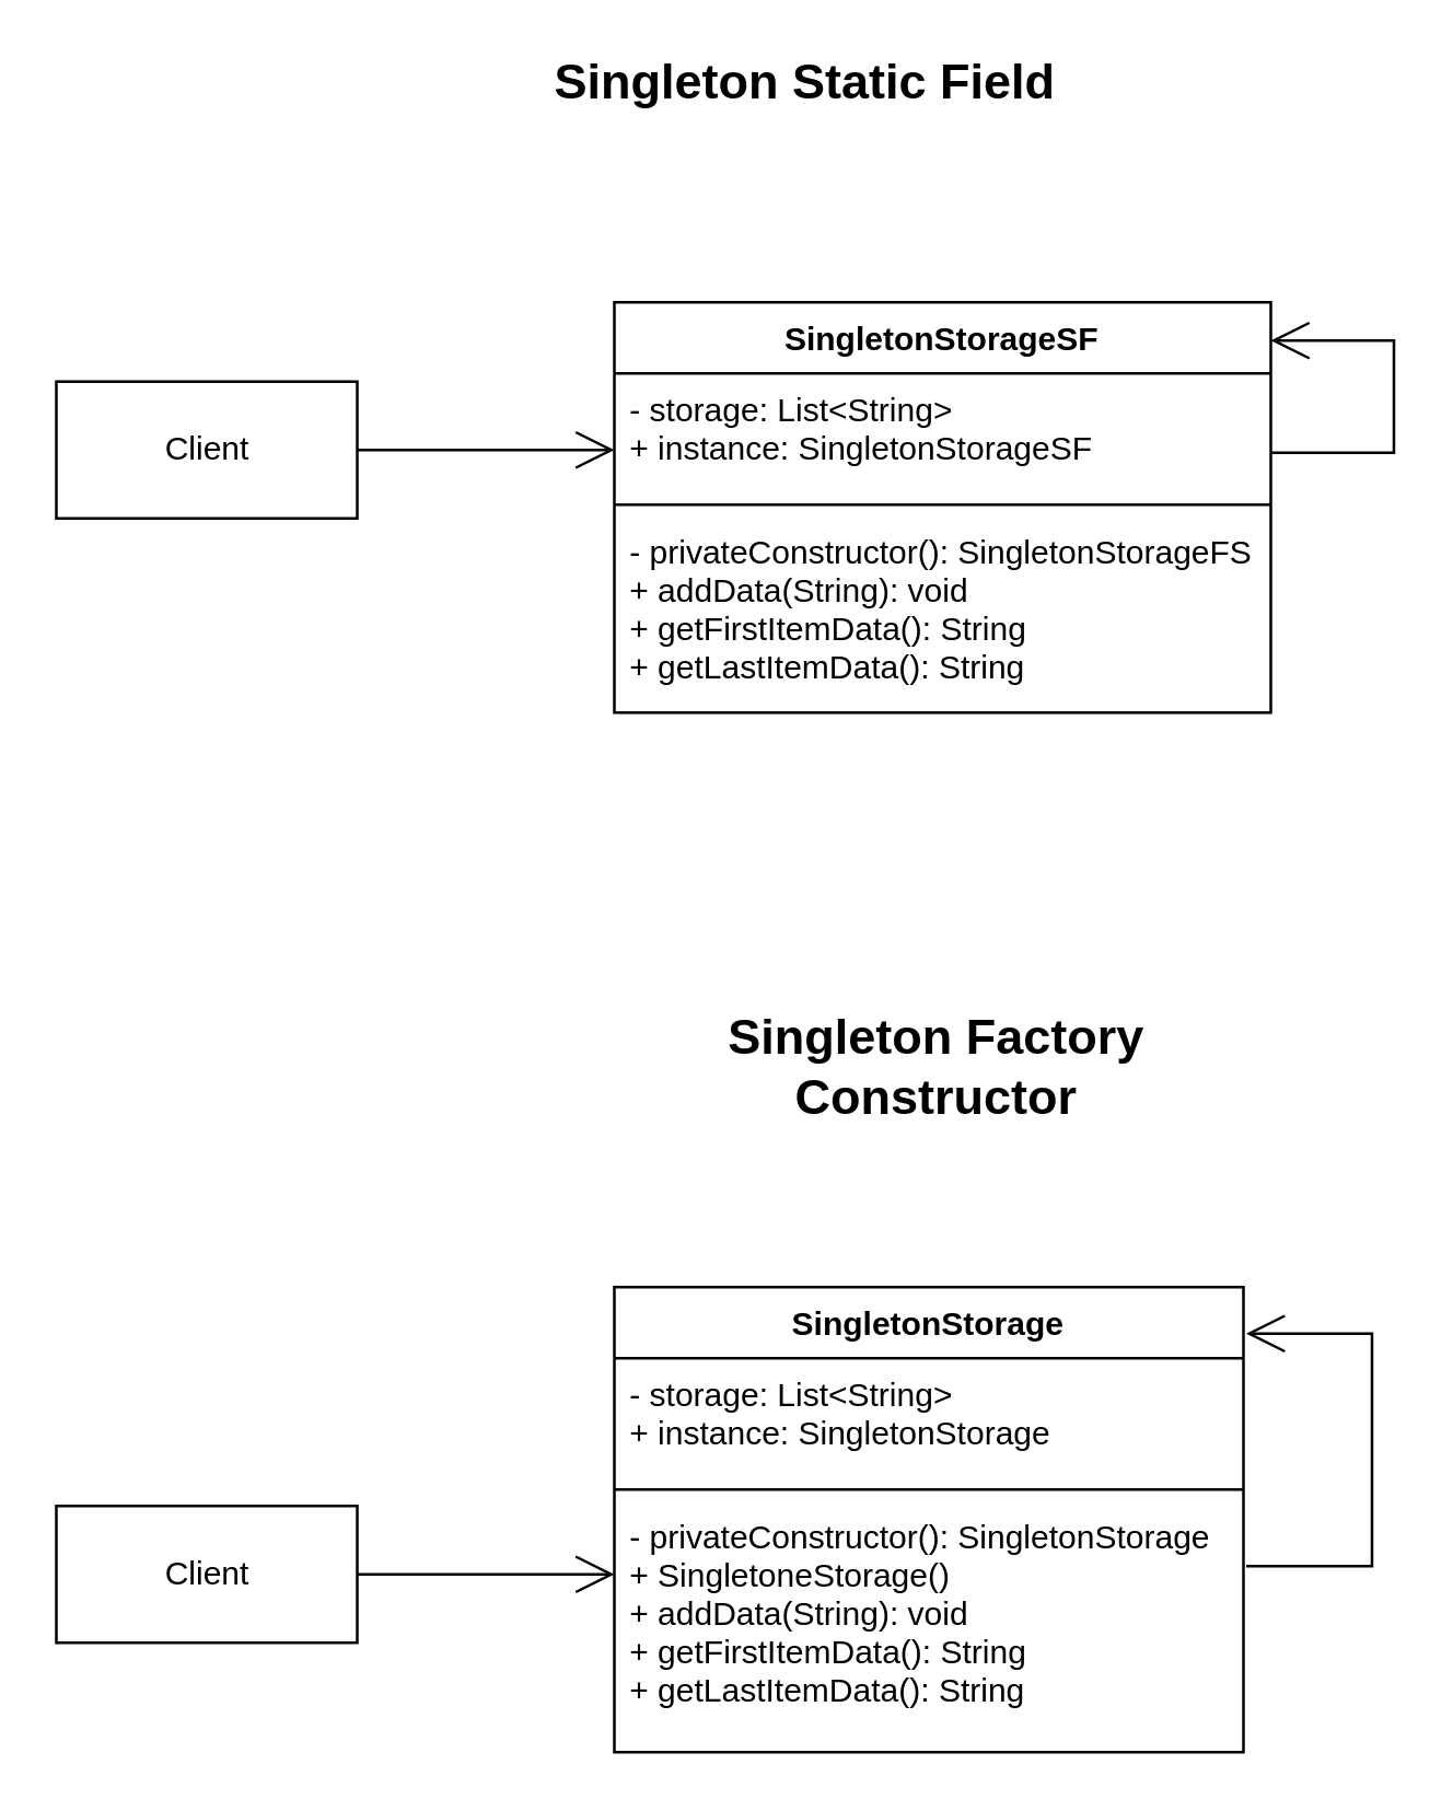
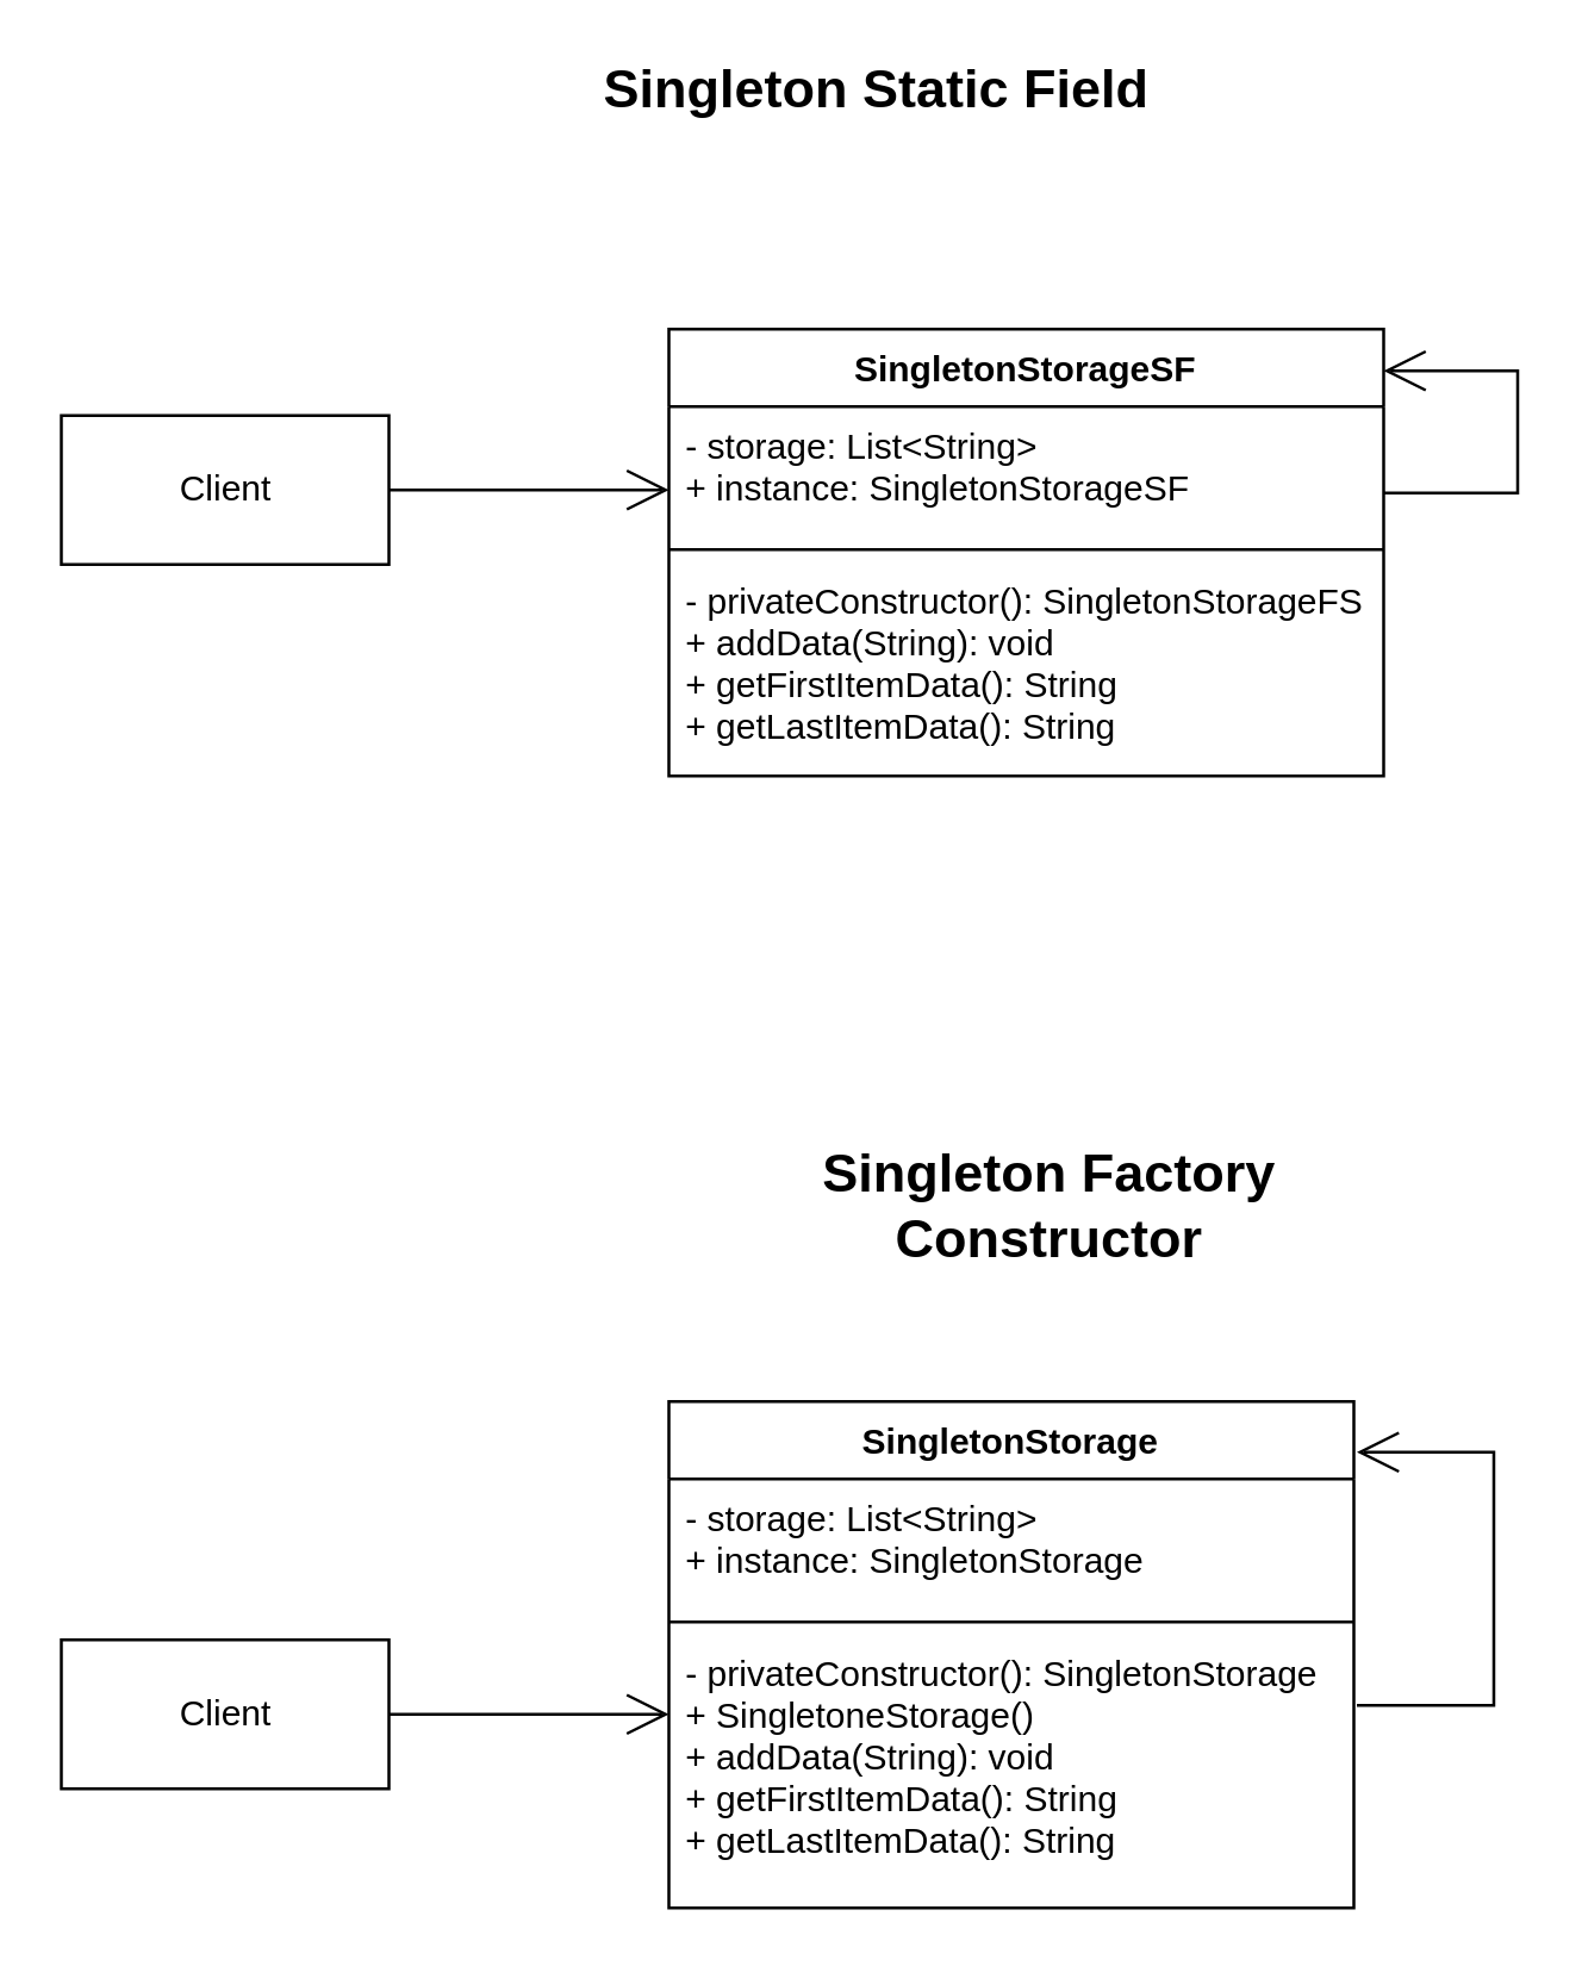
  <mxCell id="0" />
  <mxCell id="1" parent="0" />
  <mxCell id="2" value="Client" style="html=1;" parent="1" vertex="1"><mxGeometry x="20" y="139" width="110" height="50" as="geometry" /></mxCell>
  <mxCell id="3" value="SingletonStorageSF" style="swimlane;fontStyle=1;align=center;verticalAlign=top;childLayout=stackLayout;horizontal=1;startSize=26;horizontalStack=0;resizeParent=1;resizeParentMax=0;resizeLast=0;collapsible=1;marginBottom=0;" parent="1" vertex="1"><mxGeometry x="224" y="110" width="240" height="150" as="geometry" /></mxCell>
  <mxCell id="4" value="- storage: List&lt;String&gt;&#10;+ instance: SingletonStorageSF&#10;" style="text;strokeColor=none;fillColor=none;align=left;verticalAlign=top;spacingLeft=4;spacingRight=4;overflow=hidden;rotatable=0;points=[[0,0.5],[1,0.5]];portConstraint=eastwest;" parent="3" vertex="1"><mxGeometry y="26" width="240" height="44" as="geometry" /></mxCell>
  <mxCell id="5" value="" style="line;strokeWidth=1;fillColor=none;align=left;verticalAlign=middle;spacingTop=-1;spacingLeft=3;spacingRight=3;rotatable=0;labelPosition=right;points=[];portConstraint=eastwest;" parent="3" vertex="1"><mxGeometry y="70" width="240" height="8" as="geometry" /></mxCell>
  <mxCell id="6" value="- privateConstructor(): SingletonStorageFS&#10;+ addData(String): void&#10;+ getFirstItemData(): String&#10;+ getLastItemData(): String" style="text;strokeColor=none;fillColor=none;align=left;verticalAlign=top;spacingLeft=4;spacingRight=4;overflow=hidden;rotatable=0;points=[[0,0.5],[1,0.5]];portConstraint=eastwest;" parent="3" vertex="1"><mxGeometry y="78" width="240" height="72" as="geometry" /></mxCell>
  <mxCell id="7" value="" style="endArrow=open;endFill=1;endSize=12;html=1;" parent="1" edge="1"><mxGeometry width="160" relative="1" as="geometry"><mxPoint x="130" y="164" as="sourcePoint" /><mxPoint x="224" y="164" as="targetPoint" /></mxGeometry></mxCell>
  <mxCell id="8" value="" style="endArrow=open;endFill=1;endSize=12;html=1;exitX=1.004;exitY=0.705;exitDx=0;exitDy=0;exitPerimeter=0;rounded=0;" parent="1" edge="1"><mxGeometry width="160" relative="1" as="geometry"><mxPoint x="464.04" y="165.02" as="sourcePoint" /><mxPoint x="464" y="124" as="targetPoint" /><Array as="points"><mxPoint x="509" y="165" /><mxPoint x="509" y="144" /><mxPoint x="509" y="124" /></Array></mxGeometry></mxCell>
  <mxCell id="9" value="Client" style="html=1;" parent="1" vertex="1"><mxGeometry x="20" y="550" width="110" height="50" as="geometry" /></mxCell>
  <mxCell id="10" value="SingletonStorage" style="swimlane;fontStyle=1;align=center;verticalAlign=top;childLayout=stackLayout;horizontal=1;startSize=26;horizontalStack=0;resizeParent=1;resizeParentMax=0;resizeLast=0;collapsible=1;marginBottom=0;" parent="1" vertex="1"><mxGeometry x="224" y="470" width="230" height="170" as="geometry" /></mxCell>
  <mxCell id="11" value="- storage: List&lt;String&gt;&#10;+ instance: SingletonStorage&#10;" style="text;strokeColor=none;fillColor=none;align=left;verticalAlign=top;spacingLeft=4;spacingRight=4;overflow=hidden;rotatable=0;points=[[0,0.5],[1,0.5]];portConstraint=eastwest;" parent="10" vertex="1"><mxGeometry y="26" width="230" height="44" as="geometry" /></mxCell>
  <mxCell id="12" value="" style="line;strokeWidth=1;fillColor=none;align=left;verticalAlign=middle;spacingTop=-1;spacingLeft=3;spacingRight=3;rotatable=0;labelPosition=right;points=[];portConstraint=eastwest;" parent="10" vertex="1"><mxGeometry y="70" width="230" height="8" as="geometry" /></mxCell>
  <mxCell id="13" value="- privateConstructor(): SingletonStorage&#10;+ SingletoneStorage()&#10;+ addData(String): void&#10;+ getFirstItemData(): String&#10;+ getLastItemData(): String" style="text;strokeColor=none;fillColor=none;align=left;verticalAlign=top;spacingLeft=4;spacingRight=4;overflow=hidden;rotatable=0;points=[[0,0.5],[1,0.5]];portConstraint=eastwest;" parent="10" vertex="1"><mxGeometry y="78" width="230" height="92" as="geometry" /></mxCell>
  <mxCell id="14" value="" style="endArrow=open;endFill=1;endSize=12;html=1;" parent="1" edge="1"><mxGeometry width="160" relative="1" as="geometry"><mxPoint x="130" y="575" as="sourcePoint" /><mxPoint x="224" y="575" as="targetPoint" /></mxGeometry></mxCell>
  <mxCell id="15" value="" style="endArrow=open;endFill=1;endSize=12;html=1;exitX=1;exitY=0.196;exitDx=0;exitDy=0;exitPerimeter=0;rounded=0;" parent="1" edge="1"><mxGeometry width="160" relative="1" as="geometry"><mxPoint x="455" y="572.032" as="sourcePoint" /><mxPoint x="455" y="487" as="targetPoint" /><Array as="points"><mxPoint x="501" y="572" /><mxPoint x="501" y="544" /><mxPoint x="501" y="487" /></Array></mxGeometry></mxCell>
  <mxCell id="16" value="&lt;b&gt;&lt;font style=&quot;font-size: 18px&quot;&gt;Singleton Static Field&lt;/font&gt;&lt;/b&gt;" style="text;html=1;strokeColor=none;fillColor=none;align=center;verticalAlign=middle;whiteSpace=wrap;rounded=0;" parent="1" vertex="1"><mxGeometry x="186" y="20" width="216" height="20" as="geometry" /></mxCell>
- <mxCell id="17" value="&lt;b&gt;&lt;font style=&quot;font-size: 18px&quot;&gt;Singleton Factory&lt;br&gt;Constructor&lt;br&gt;&lt;/font&gt;&lt;/b&gt;" style="text;html=1;strokeColor=none;fillColor=none;align=center;verticalAlign=middle;whiteSpace=wrap;rounded=0;" parent="1" vertex="1"><mxGeometry x="220" y="380" width="244" height="20" as="geometry" /></mxCell>
+ <mxCell id="17" value="&lt;b&gt;&lt;font style=&quot;font-size: 18px&quot;&gt;Singleton Factory&lt;br&gt;Constructor&lt;br&gt;&lt;/font&gt;&lt;/b&gt;" style="text;html=1;strokeColor=none;fillColor=none;align=center;verticalAlign=middle;whiteSpace=wrap;rounded=0;" parent="1" vertex="1"><mxGeometry x="230" y="395" width="244" height="20" as="geometry" /></mxCell>
